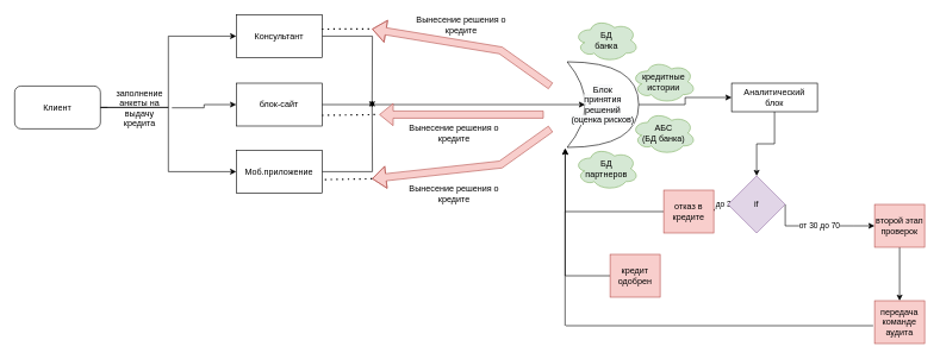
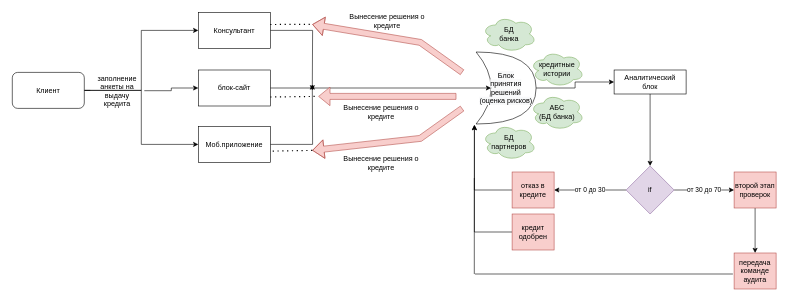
  <mxCell id="0" />
  <mxCell id="1" parent="0" />
  <mxCell id="2" style="edgeStyle=orthogonalEdgeStyle;rounded=0;orthogonalLoop=1;jettySize=auto;html=1;exitX=1;exitY=0.5;exitDx=0;exitDy=0;entryX=0;entryY=0.5;entryDx=0;entryDy=0;" edge="1" parent="1" source="5" target="7"><mxGeometry relative="1" as="geometry" /></mxCell>
  <mxCell id="3" style="edgeStyle=orthogonalEdgeStyle;rounded=0;orthogonalLoop=1;jettySize=auto;html=1;exitX=1;exitY=0.5;exitDx=0;exitDy=0;entryX=0;entryY=0.5;entryDx=0;entryDy=0;startArrow=none;" edge="1" parent="1" source="12" target="9"><mxGeometry relative="1" as="geometry" /></mxCell>
  <mxCell id="4" style="edgeStyle=orthogonalEdgeStyle;rounded=0;orthogonalLoop=1;jettySize=auto;html=1;exitX=1;exitY=0.5;exitDx=0;exitDy=0;entryX=0;entryY=0.5;entryDx=0;entryDy=0;" edge="1" parent="1" source="5" target="11"><mxGeometry relative="1" as="geometry" /></mxCell>
  <mxCell id="5" value="Клиент" style="rounded=1;whiteSpace=wrap;html=1;" vertex="1" parent="1"><mxGeometry x="20" y="120" width="120" height="60" as="geometry" /></mxCell>
  <mxCell id="6" style="edgeStyle=orthogonalEdgeStyle;rounded=0;orthogonalLoop=1;jettySize=auto;html=1;exitX=1;exitY=0.5;exitDx=0;exitDy=0;" edge="1" parent="1" source="7"><mxGeometry relative="1" as="geometry"><mxPoint x="520" y="150" as="targetPoint" /></mxGeometry></mxCell>
  <mxCell id="7" value="Консультант" style="rounded=0;whiteSpace=wrap;html=1;" vertex="1" parent="1"><mxGeometry x="330" y="20" width="120" height="60" as="geometry" /></mxCell>
  <mxCell id="8" style="edgeStyle=orthogonalEdgeStyle;rounded=0;orthogonalLoop=1;jettySize=auto;html=1;exitX=1;exitY=0.5;exitDx=0;exitDy=0;entryX=0.25;entryY=0.5;entryDx=0;entryDy=0;entryPerimeter=0;" edge="1" parent="1" source="9" target="19"><mxGeometry relative="1" as="geometry" /></mxCell>
  <mxCell id="9" value="блок-сайт" style="rounded=0;whiteSpace=wrap;html=1;" vertex="1" parent="1"><mxGeometry x="330" y="116" width="120" height="60" as="geometry" /></mxCell>
  <mxCell id="10" style="edgeStyle=orthogonalEdgeStyle;rounded=0;orthogonalLoop=1;jettySize=auto;html=1;exitX=1;exitY=0.5;exitDx=0;exitDy=0;" edge="1" parent="1" source="11"><mxGeometry relative="1" as="geometry"><mxPoint x="520" y="140" as="targetPoint" /></mxGeometry></mxCell>
  <mxCell id="11" value="Моб.приложение" style="rounded=0;whiteSpace=wrap;html=1;" vertex="1" parent="1"><mxGeometry x="330" y="210" width="120" height="60" as="geometry" /></mxCell>
  <mxCell id="12" value="заполнение анкеты на выдачу кредита" style="text;html=1;strokeColor=none;fillColor=none;align=center;verticalAlign=middle;whiteSpace=wrap;rounded=0;" vertex="1" parent="1"><mxGeometry x="150" y="78" width="90" height="145" as="geometry" /></mxCell>
  <mxCell id="13" value="" style="edgeStyle=orthogonalEdgeStyle;rounded=0;orthogonalLoop=1;jettySize=auto;html=1;exitX=1;exitY=0.5;exitDx=0;exitDy=0;entryX=0;entryY=0.5;entryDx=0;entryDy=0;endArrow=none;" edge="1" parent="1" source="5" target="12"><mxGeometry relative="1" as="geometry"><mxPoint x="140" y="150" as="sourcePoint" /><mxPoint x="330" y="150" as="targetPoint" /></mxGeometry></mxCell>
  <mxCell id="14" value="АБС &lt;br&gt;(БД банка)" style="ellipse;shape=cloud;whiteSpace=wrap;html=1;fillColor=#d5e8d4;strokeColor=#82b366;" vertex="1" parent="1"><mxGeometry x="883" y="156" width="90" height="60" as="geometry" /></mxCell>
  <mxCell id="15" value="кредитные&lt;br&gt;истории" style="ellipse;shape=cloud;whiteSpace=wrap;html=1;fillColor=#d5e8d4;strokeColor=#82b366;" vertex="1" parent="1"><mxGeometry x="883" y="84" width="90" height="60" as="geometry" /></mxCell>
  <mxCell id="16" value="БД &lt;br&gt;партнеров" style="ellipse;shape=cloud;whiteSpace=wrap;html=1;fillColor=#d5e8d4;strokeColor=#82b366;" vertex="1" parent="1"><mxGeometry x="803" y="206" width="90" height="60" as="geometry" /></mxCell>
  <mxCell id="17" value="БД&lt;br&gt;банка" style="ellipse;shape=cloud;whiteSpace=wrap;html=1;fillColor=#d5e8d4;strokeColor=#82b366;" vertex="1" parent="1"><mxGeometry x="803" y="26" width="90" height="60" as="geometry" /></mxCell>
  <mxCell id="18" style="edgeStyle=orthogonalEdgeStyle;rounded=0;orthogonalLoop=1;jettySize=auto;html=1;exitX=1;exitY=0.5;exitDx=0;exitDy=0;exitPerimeter=0;entryX=0;entryY=0.5;entryDx=0;entryDy=0;" edge="1" parent="1" source="19" target="21"><mxGeometry relative="1" as="geometry"><mxPoint x="1013" y="146.172" as="targetPoint" /></mxGeometry></mxCell>
  <mxCell id="19" value="&lt;span style=&quot;color: rgb(0 , 0 , 0) ; font-family: &amp;#34;helvetica&amp;#34; ; font-size: 12px ; font-style: normal ; font-weight: 400 ; letter-spacing: normal ; text-align: center ; text-indent: 0px ; text-transform: none ; word-spacing: 0px ; background-color: rgb(248 , 249 , 250) ; display: inline ; float: none&quot;&gt;Блок&lt;br&gt;принятия решений &lt;br&gt;(оценка рисков)&lt;/span&gt;" style="shape=xor;whiteSpace=wrap;html=1;" vertex="1" parent="1"><mxGeometry x="793" y="86" width="100" height="120" as="geometry" /></mxCell>
  <mxCell id="20" style="edgeStyle=orthogonalEdgeStyle;rounded=0;orthogonalLoop=1;jettySize=auto;html=1;exitX=0.5;exitY=1;exitDx=0;exitDy=0;" edge="1" parent="1" source="21" target="24"><mxGeometry relative="1" as="geometry" /></mxCell>
  <mxCell id="21" value="Аналитический&lt;br&gt;блок" style="rounded=0;whiteSpace=wrap;html=1;" vertex="1" parent="1"><mxGeometry x="1023" y="116" width="120" height="40" as="geometry" /></mxCell>
  <mxCell id="22" value="от 0 до 30" style="edgeStyle=orthogonalEdgeStyle;rounded=0;orthogonalLoop=1;jettySize=auto;html=1;exitX=0;exitY=0.5;exitDx=0;exitDy=0;" edge="1" parent="1" source="24" target="26"><mxGeometry relative="1" as="geometry" /></mxCell>
  <mxCell id="23" value="от 30 до 70" style="edgeStyle=orthogonalEdgeStyle;rounded=0;orthogonalLoop=1;jettySize=auto;html=1;exitX=1;exitY=0.5;exitDx=0;exitDy=0;" edge="1" parent="1" source="24" target="30"><mxGeometry relative="1" as="geometry"><mxPoint x="1173" y="266" as="sourcePoint" /><Array as="points"><mxPoint x="1193" y="316" /><mxPoint x="1193" y="316" /></Array></mxGeometry></mxCell>
- <mxCell id="24" value="if" style="rhombus;whiteSpace=wrap;html=1;fillColor=#e1d5e7;strokeColor=#9673a6;" vertex="1" parent="1"><mxGeometry x="1018" y="246" width="80" height="80" as="geometry" /></mxCell>
+ <mxCell id="24" value="if" style="rhombus;whiteSpace=wrap;html=1;fillColor=#e1d5e7;strokeColor=#9673a6;" vertex="1" parent="1"><mxGeometry x="1043" y="276" width="80" height="80" as="geometry" /></mxCell>
  <mxCell id="25" style="edgeStyle=orthogonalEdgeStyle;rounded=0;orthogonalLoop=1;jettySize=auto;html=1;exitX=0;exitY=0.5;exitDx=0;exitDy=0;entryX=-0.028;entryY=1.013;entryDx=0;entryDy=0;entryPerimeter=0;" edge="1" parent="1" source="26" target="19"><mxGeometry relative="1" as="geometry" /></mxCell>
- <mxCell id="26" value="отказ в кредите" style="rounded=0;whiteSpace=wrap;html=1;fillColor=#f8cecc;strokeColor=#b85450;" vertex="1" parent="1"><mxGeometry x="928" y="266" width="70" height="60" as="geometry" /></mxCell>
+ <mxCell id="26" value="отказ в кредите" style="rounded=0;whiteSpace=wrap;html=1;fillColor=#f8cecc;strokeColor=#b85450;" vertex="1" parent="1"><mxGeometry x="853" y="286" width="70" height="60" as="geometry" /></mxCell>
  <mxCell id="27" style="edgeStyle=orthogonalEdgeStyle;rounded=0;orthogonalLoop=1;jettySize=auto;html=1;exitX=0;exitY=0.5;exitDx=0;exitDy=0;entryX=-0.028;entryY=1.013;entryDx=0;entryDy=0;entryPerimeter=0;" edge="1" parent="1" source="28" target="19"><mxGeometry relative="1" as="geometry" /></mxCell>
  <mxCell id="28" value="кредит одобрен" style="rounded=0;whiteSpace=wrap;html=1;fillColor=#f8cecc;strokeColor=#b85450;" vertex="1" parent="1"><mxGeometry x="853" y="356" width="70" height="60" as="geometry" /></mxCell>
  <mxCell id="29" style="edgeStyle=orthogonalEdgeStyle;rounded=0;orthogonalLoop=1;jettySize=auto;html=1;entryX=0.5;entryY=0;entryDx=0;entryDy=0;" edge="1" parent="1" source="30" target="31"><mxGeometry relative="1" as="geometry" /></mxCell>
  <mxCell id="30" value="второй этап проверок" style="rounded=0;whiteSpace=wrap;html=1;fillColor=#f8cecc;strokeColor=#b85450;" vertex="1" parent="1"><mxGeometry x="1223" y="286" width="70" height="60" as="geometry" /></mxCell>
  <mxCell id="31" value="передача команде аудита" style="rounded=0;whiteSpace=wrap;html=1;fillColor=#f8cecc;strokeColor=#b85450;" vertex="1" parent="1"><mxGeometry x="1223" y="421" width="70" height="60" as="geometry" /></mxCell>
  <mxCell id="32" value="" style="endArrow=none;html=1;rounded=0;entryX=0;entryY=0.5;entryDx=0;entryDy=0;" edge="1" parent="1"><mxGeometry width="50" height="50" relative="1" as="geometry"><mxPoint x="791" y="456" as="sourcePoint" /><mxPoint x="1221" y="456" as="targetPoint" /></mxGeometry></mxCell>
  <mxCell id="33" value="" style="endArrow=none;html=1;rounded=0;" edge="1" parent="1"><mxGeometry width="50" height="50" relative="1" as="geometry"><mxPoint x="790" y="296" as="sourcePoint" /><mxPoint x="790" y="456" as="targetPoint" /></mxGeometry></mxCell>
  <mxCell id="34" value="" style="shape=flexArrow;endArrow=classic;html=1;rounded=0;fillColor=#f8cecc;strokeColor=#b85450;" edge="1" parent="1"><mxGeometry width="50" height="50" relative="1" as="geometry"><mxPoint x="770" y="180" as="sourcePoint" /><mxPoint x="520" y="250" as="targetPoint" /><Array as="points"><mxPoint x="700" y="230" /></Array></mxGeometry></mxCell>
  <mxCell id="35" value="" style="shape=flexArrow;endArrow=classic;html=1;rounded=0;fillColor=#f8cecc;strokeColor=#b85450;" edge="1" parent="1"><mxGeometry width="50" height="50" relative="1" as="geometry"><mxPoint x="760" y="160" as="sourcePoint" /><mxPoint x="530" y="160" as="targetPoint" /></mxGeometry></mxCell>
  <mxCell id="36" value="" style="shape=flexArrow;endArrow=classic;html=1;rounded=0;fillColor=#f8cecc;strokeColor=#b85450;" edge="1" parent="1"><mxGeometry width="50" height="50" relative="1" as="geometry"><mxPoint x="770" y="120" as="sourcePoint" /><mxPoint x="520" y="40" as="targetPoint" /><Array as="points"><mxPoint x="700" y="70" /></Array></mxGeometry></mxCell>
  <mxCell id="37" value="Вынесение решения о кредите" style="text;html=1;strokeColor=none;fillColor=none;align=center;verticalAlign=middle;whiteSpace=wrap;rounded=0;" vertex="1" parent="1"><mxGeometry x="580" y="20" width="130" height="30" as="geometry" /></mxCell>
  <mxCell id="38" value="Вынесение решения о кредите" style="text;html=1;strokeColor=none;fillColor=none;align=center;verticalAlign=middle;whiteSpace=wrap;rounded=0;" vertex="1" parent="1"><mxGeometry x="570" y="171" width="130" height="30" as="geometry" /></mxCell>
  <mxCell id="39" value="Вынесение решения о кредите" style="text;html=1;strokeColor=none;fillColor=none;align=center;verticalAlign=middle;whiteSpace=wrap;rounded=0;" vertex="1" parent="1"><mxGeometry x="570" y="256" width="130" height="30" as="geometry" /></mxCell>
  <mxCell id="40" value="" style="endArrow=none;dashed=1;html=1;dashPattern=1 3;strokeWidth=2;rounded=0;entryX=0.999;entryY=0.687;entryDx=0;entryDy=0;entryPerimeter=0;" edge="1" parent="1" target="11"><mxGeometry width="50" height="50" relative="1" as="geometry"><mxPoint x="520" y="250" as="sourcePoint" /><mxPoint x="680" y="240" as="targetPoint" /></mxGeometry></mxCell>
  <mxCell id="41" value="" style="endArrow=none;dashed=1;html=1;dashPattern=1 3;strokeWidth=2;rounded=0;exitX=1;exitY=0.75;exitDx=0;exitDy=0;" edge="1" parent="1" source="9"><mxGeometry width="50" height="50" relative="1" as="geometry"><mxPoint x="630" y="290" as="sourcePoint" /><mxPoint x="530" y="160" as="targetPoint" /></mxGeometry></mxCell>
  <mxCell id="42" value="" style="endArrow=none;dashed=1;html=1;dashPattern=1 3;strokeWidth=2;rounded=0;exitX=0.999;exitY=0.336;exitDx=0;exitDy=0;exitPerimeter=0;" edge="1" parent="1" source="7"><mxGeometry width="50" height="50" relative="1" as="geometry"><mxPoint x="630" y="290" as="sourcePoint" /><mxPoint x="520" y="40" as="targetPoint" /></mxGeometry></mxCell>
